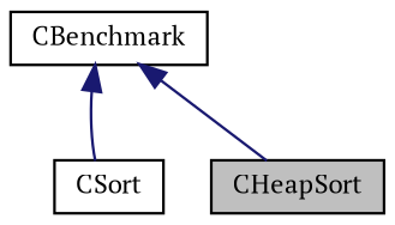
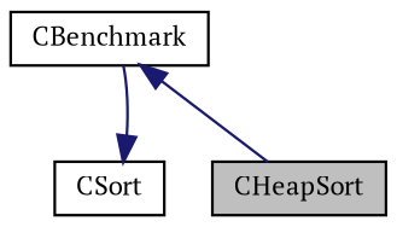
  digraph {
    fontname="PT Serif"
    node [color=black fillcolor=white fontname="PT Serif" fontsize=10 shape=record style=filled]
    edge [color=midnightblue dir=back fontname="PT Serif" fontsize=10 labelfontname=Helvetica labelfontsize=10 style=solid]
    n1 [fillcolor=grey75 fontcolor=black height=0.2 label=CHeapSort width=0.4]
    n2 [height=0.2 label=CSort width=0.4]
    n3 [height=0.2 label=CBenchmark width=0.4]
    n3 -> n1
-   n3 -> n2
+   n2 -> n3
  }
